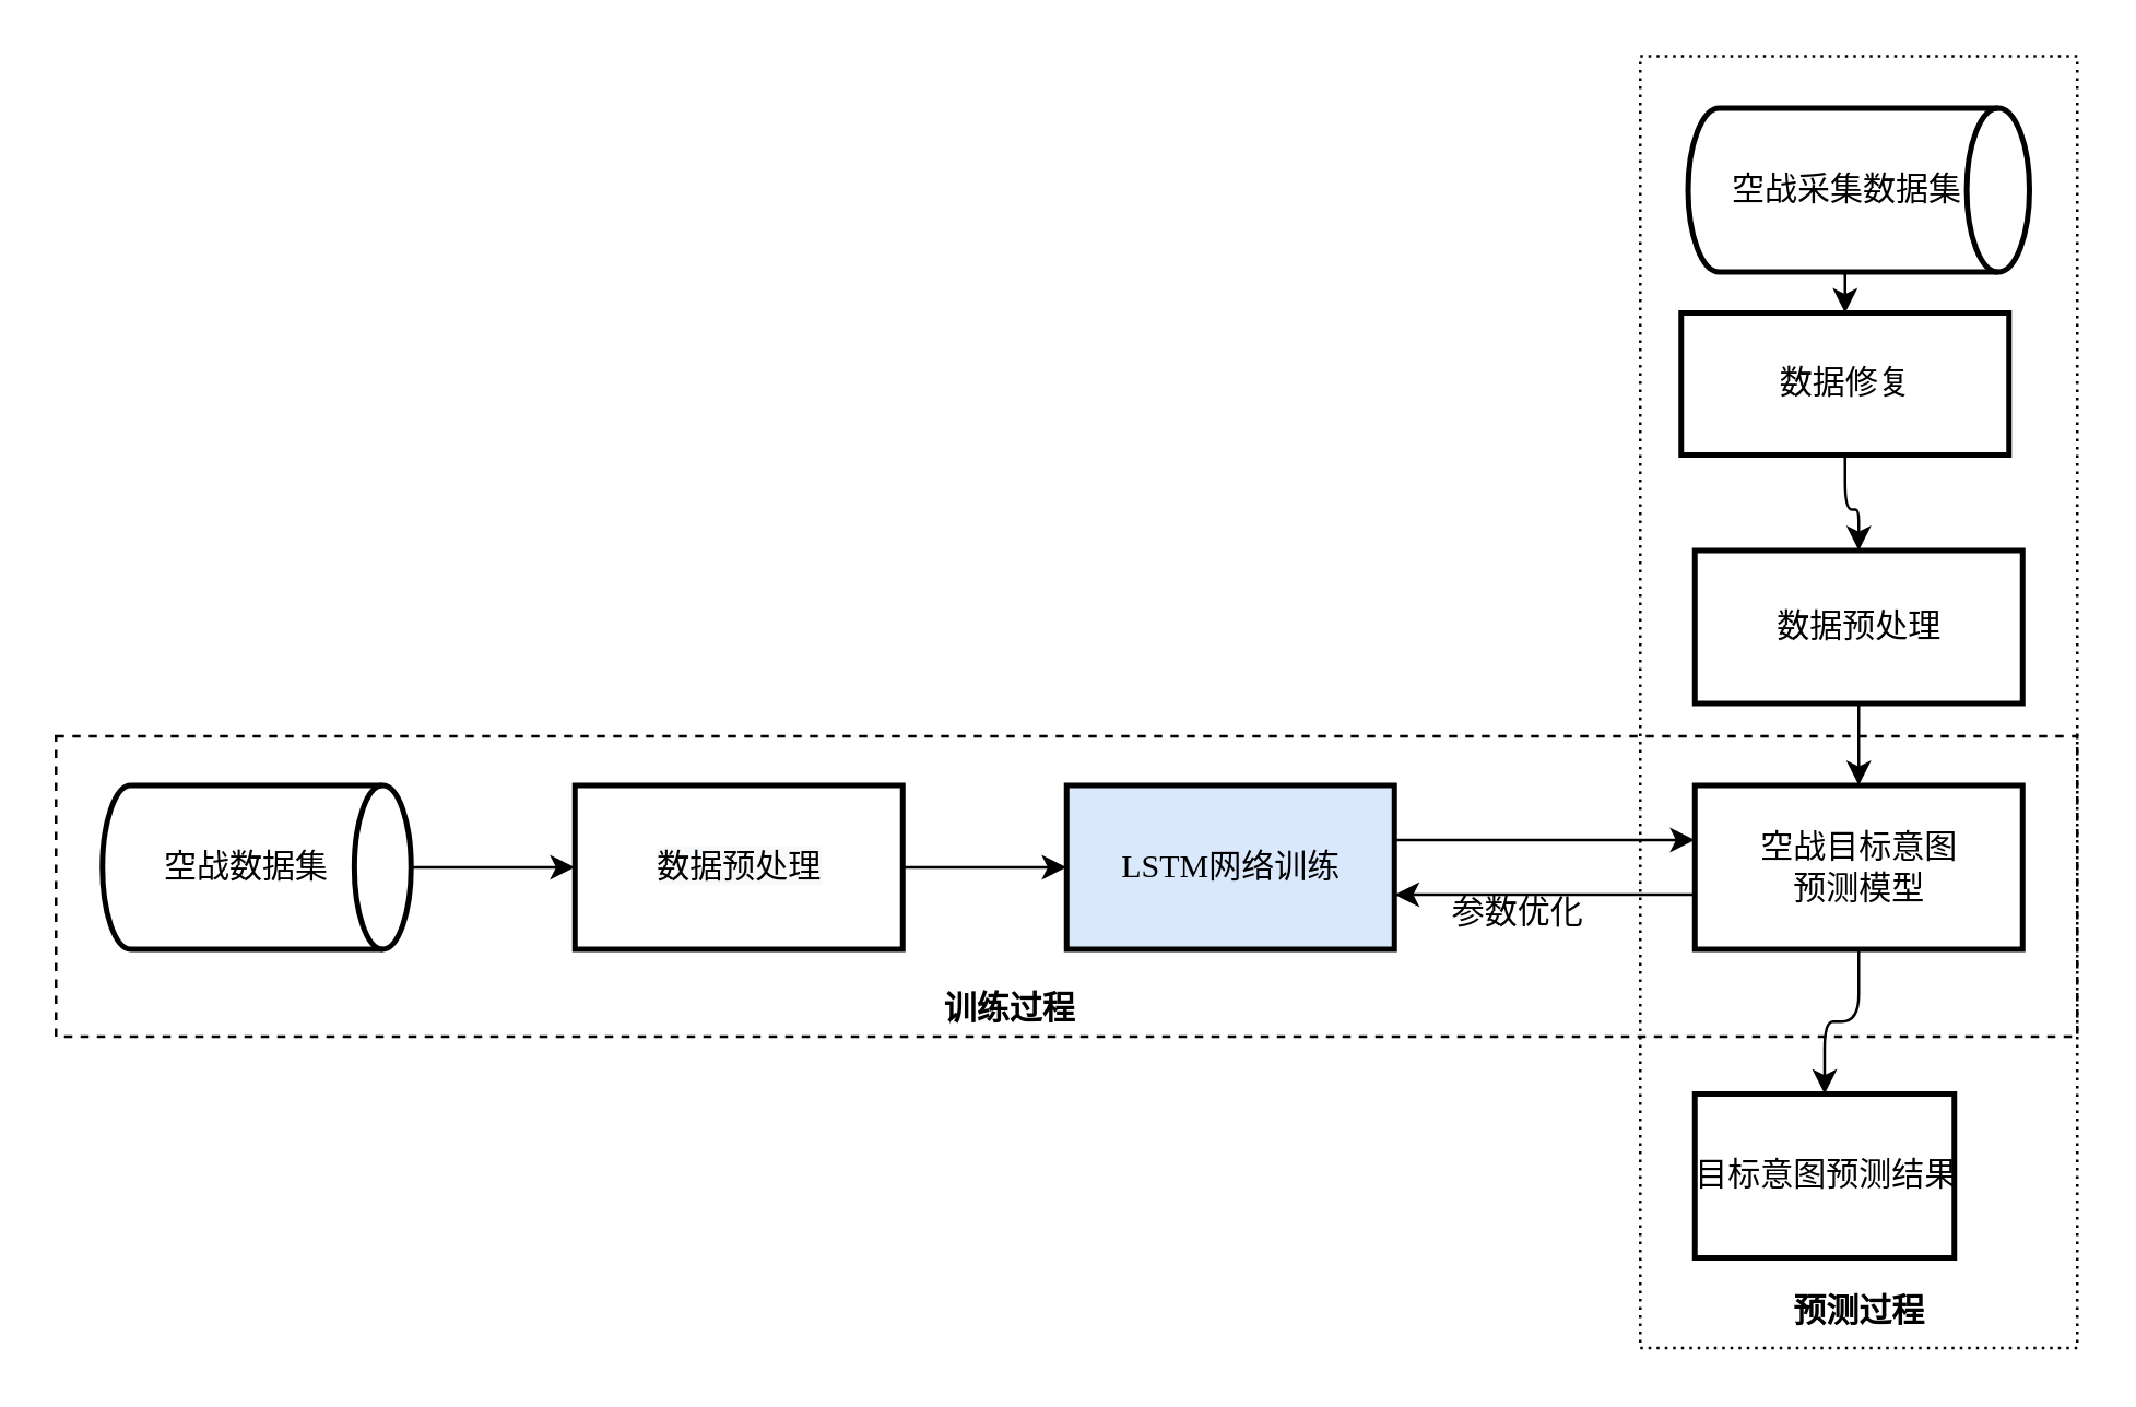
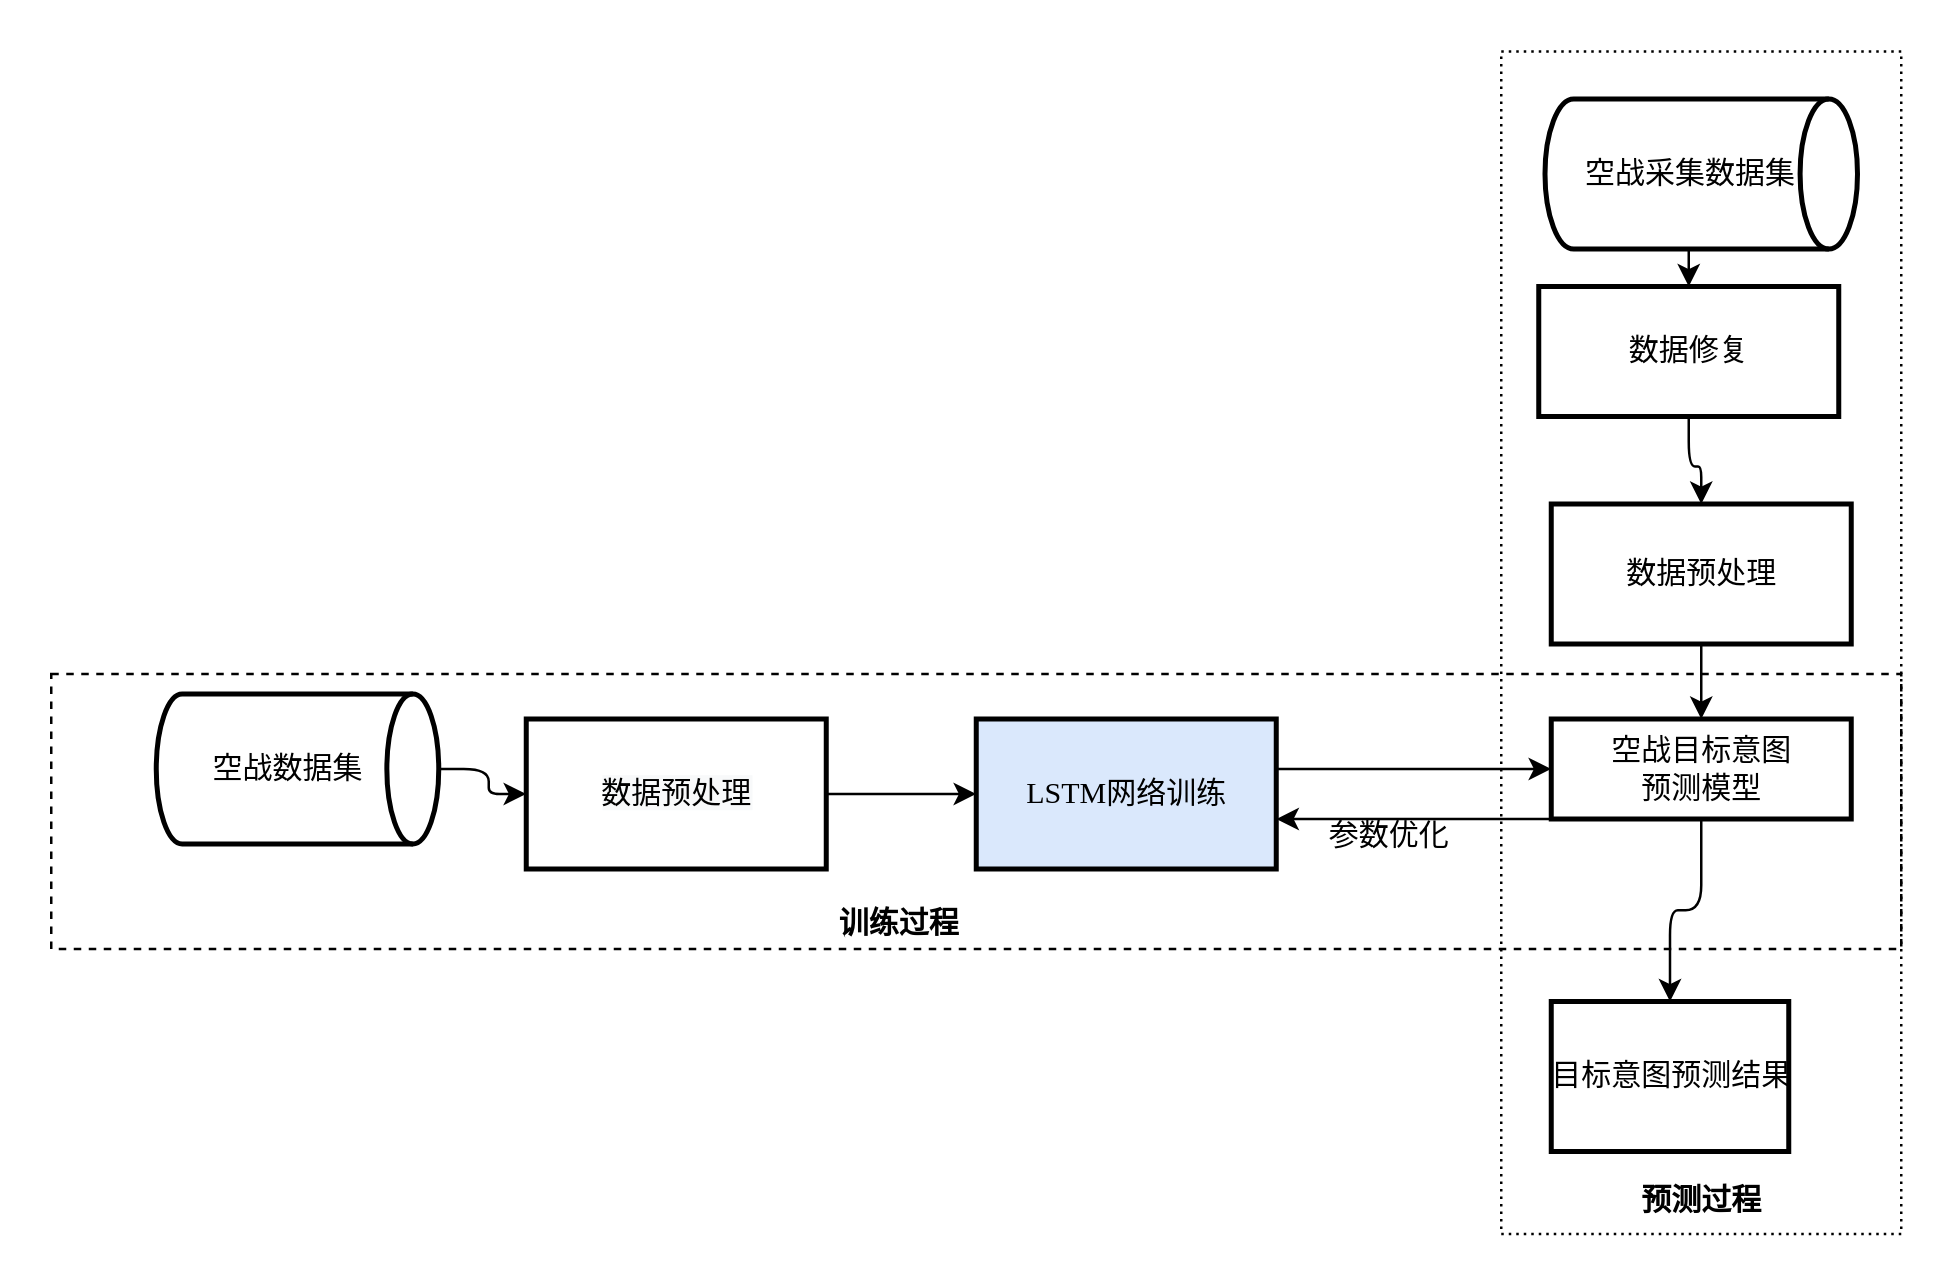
  <mxCell id="0" />
  <mxCell id="1" parent="0" />
  <mxCell id="2" value="" style="rounded=0;whiteSpace=wrap;html=1;dashed=1;sketch=0;fillColor=none;dashPattern=1 2;strokeWidth=1;glass=0;shadow=0;fontSize=12;" vertex="1" parent="1"><mxGeometry x="600" y="20" width="160" height="473" as="geometry" /></mxCell>
  <mxCell id="3" value="" style="rounded=0;html=1;sketch=0;fillColor=none;dashed=1;strokeWidth=1;fontFamily=Verdana;fontSize=12;" vertex="1" parent="1"><mxGeometry x="20" y="269" width="740" height="110" as="geometry" /></mxCell>
  <mxCell id="4" value="" style="edgeStyle=orthogonalEdgeStyle;curved=0;rounded=1;sketch=0;orthogonalLoop=1;jettySize=auto;html=1;fontFamily=Verdana;fontSize=12;" edge="1" parent="1" source="5" target="7"><mxGeometry relative="1" as="geometry" /></mxCell>
- <mxCell id="5" value="空战数据集&amp;nbsp; &amp;nbsp;" style="strokeWidth=2;html=1;shape=mxgraph.flowchart.direct_data;rounded=0;sketch=0;fontFamily=Verdana;fontSize=12;" vertex="1" parent="1"><mxGeometry x="37" y="287" width="113" height="60" as="geometry" /></mxCell>
+ <mxCell id="5" value="空战数据集&amp;nbsp; &amp;nbsp;" style="strokeWidth=2;html=1;shape=mxgraph.flowchart.direct_data;rounded=0;sketch=0;fontFamily=Verdana;fontSize=12;" vertex="1" parent="1"><mxGeometry x="62" y="277" width="113" height="60" as="geometry" /></mxCell>
  <mxCell id="6" value="" style="edgeStyle=orthogonalEdgeStyle;curved=0;rounded=1;sketch=0;orthogonalLoop=1;jettySize=auto;html=1;fontFamily=Verdana;fontSize=12;" edge="1" parent="1" source="7" target="9"><mxGeometry relative="1" as="geometry" /></mxCell>
  <mxCell id="7" value="&#10;&#10;&lt;span style=&quot;color: rgb(0, 0, 0); font-family: verdana; font-size: 12px; font-style: normal; font-weight: 400; letter-spacing: normal; text-align: center; text-indent: 0px; text-transform: none; word-spacing: 0px; background-color: rgb(248, 249, 250); display: inline; float: none;&quot;&gt;数据预处理&lt;/span&gt;&#10;&#10;" style="html=1;rounded=0;strokeWidth=2;sketch=0;fontFamily=Verdana;fontSize=12;" vertex="1" parent="1"><mxGeometry x="210" y="287" width="120" height="60" as="geometry" /></mxCell>
  <mxCell id="8" value="" style="edgeStyle=orthogonalEdgeStyle;curved=0;rounded=1;sketch=0;orthogonalLoop=1;jettySize=auto;html=1;fontFamily=Verdana;fontSize=12;" edge="1" parent="1" source="9" target="12"><mxGeometry relative="1" as="geometry"><Array as="points"><mxPoint x="570" y="307" /><mxPoint x="570" y="307" /></Array></mxGeometry></mxCell>
  <mxCell id="9" value="LSTM网络训练" style="html=1;rounded=0;strokeWidth=2;sketch=0;fontFamily=Verdana;fontSize=12;fillColor=#dae8fc;" vertex="1" parent="1"><mxGeometry x="390" y="287" width="120" height="60" as="geometry" /></mxCell>
  <mxCell id="10" value="" style="edgeStyle=orthogonalEdgeStyle;curved=0;rounded=1;sketch=0;orthogonalLoop=1;jettySize=auto;html=1;fontFamily=Verdana;fontSize=12;" edge="1" parent="1" source="12" target="9"><mxGeometry relative="1" as="geometry"><Array as="points"><mxPoint x="580" y="327" /><mxPoint x="580" y="327" /></Array></mxGeometry></mxCell>
  <mxCell id="11" value="" style="edgeStyle=orthogonalEdgeStyle;curved=0;rounded=1;sketch=0;orthogonalLoop=1;jettySize=auto;html=1;fontFamily=Verdana;fontSize=12;" edge="1" parent="1" source="12" target="14"><mxGeometry relative="1" as="geometry" /></mxCell>
- <mxCell id="12" value="空战目标意图&lt;br style=&quot;font-size: 12px;&quot;&gt;预测模型" style="html=1;rounded=0;strokeWidth=2;sketch=0;fontFamily=Verdana;fontSize=12;" vertex="1" parent="1"><mxGeometry x="620" y="287" width="120" height="60" as="geometry" /></mxCell>
+ <mxCell id="12" value="空战目标意图&lt;br style=&quot;font-size: 12px;&quot;&gt;预测模型" style="html=1;rounded=0;strokeWidth=2;sketch=0;fontFamily=Verdana;fontSize=12;" vertex="1" parent="1"><mxGeometry x="620" y="287" width="120" height="40" as="geometry" /></mxCell>
  <mxCell id="13" value="参数优化" style="text;html=1;align=center;verticalAlign=middle;resizable=0;points=[];autosize=1;fontFamily=Verdana;fontSize=12;" vertex="1" parent="1"><mxGeometry x="526" y="325" width="58" height="17" as="geometry" /></mxCell>
  <mxCell id="14" value="目标意图预测结果" style="html=1;rounded=0;strokeWidth=2;sketch=0;fontFamily=Verdana;fontSize=12;" vertex="1" parent="1"><mxGeometry x="620" y="400" width="95" height="60" as="geometry" /></mxCell>
  <mxCell id="15" value="" style="edgeStyle=orthogonalEdgeStyle;curved=0;rounded=1;sketch=0;orthogonalLoop=1;jettySize=auto;html=1;fontFamily=Verdana;fontSize=12;" edge="1" parent="1" source="16" target="12"><mxGeometry relative="1" as="geometry" /></mxCell>
  <mxCell id="16" value="数据预处理" style="html=1;rounded=0;strokeWidth=2;sketch=0;fontFamily=Verdana;fontSize=12;" vertex="1" parent="1"><mxGeometry x="620" y="201" width="120" height="56" as="geometry" /></mxCell>
  <mxCell id="17" value="" style="edgeStyle=orthogonalEdgeStyle;curved=0;rounded=1;sketch=0;orthogonalLoop=1;jettySize=auto;html=1;fontFamily=Verdana;fontSize=12;" edge="1" parent="1" source="18" target="16"><mxGeometry relative="1" as="geometry" /></mxCell>
  <mxCell id="18" value="数据修复" style="html=1;rounded=0;strokeWidth=2;sketch=0;fontFamily=Verdana;fontSize=12;" vertex="1" parent="1"><mxGeometry x="615" y="114" width="120" height="52" as="geometry" /></mxCell>
  <mxCell id="19" value="" style="edgeStyle=orthogonalEdgeStyle;curved=0;rounded=1;sketch=0;orthogonalLoop=1;jettySize=auto;html=1;fontFamily=Verdana;fontSize=12;" edge="1" parent="1" target="18"><mxGeometry relative="1" as="geometry"><mxPoint x="680" y="67" as="sourcePoint" /></mxGeometry></mxCell>
- <mxCell id="20" value="训练过程" style="text;html=1;align=center;verticalAlign=middle;resizable=0;points=[];autosize=1;fontSize=12;fontFamily=Verdana;fontStyle=1" vertex="1" parent="1"><mxGeometry x="340" y="360" width="58" height="17" as="geometry" /></mxCell>
+ <mxCell id="20" value="训练过程" style="text;html=1;align=center;verticalAlign=middle;resizable=0;points=[];autosize=1;fontSize=12;fontFamily=Verdana;fontStyle=1" vertex="1" parent="1"><mxGeometry x="330" y="360" width="58" height="17" as="geometry" /></mxCell>
  <mxCell id="21" value="预测过程" style="text;html=1;align=center;verticalAlign=middle;resizable=0;points=[];autosize=1;fontSize=12;fontFamily=Verdana;fontStyle=1" vertex="1" parent="1"><mxGeometry x="651" y="471" width="58" height="17" as="geometry" /></mxCell>
  <mxCell id="22" value="空战采集数据集&amp;nbsp; &amp;nbsp;" style="strokeWidth=2;html=1;shape=mxgraph.flowchart.direct_data;rounded=0;sketch=0;fontFamily=Verdana;fontSize=12;" vertex="1" parent="1"><mxGeometry x="617.5" y="39" width="125" height="60" as="geometry" /></mxCell>
